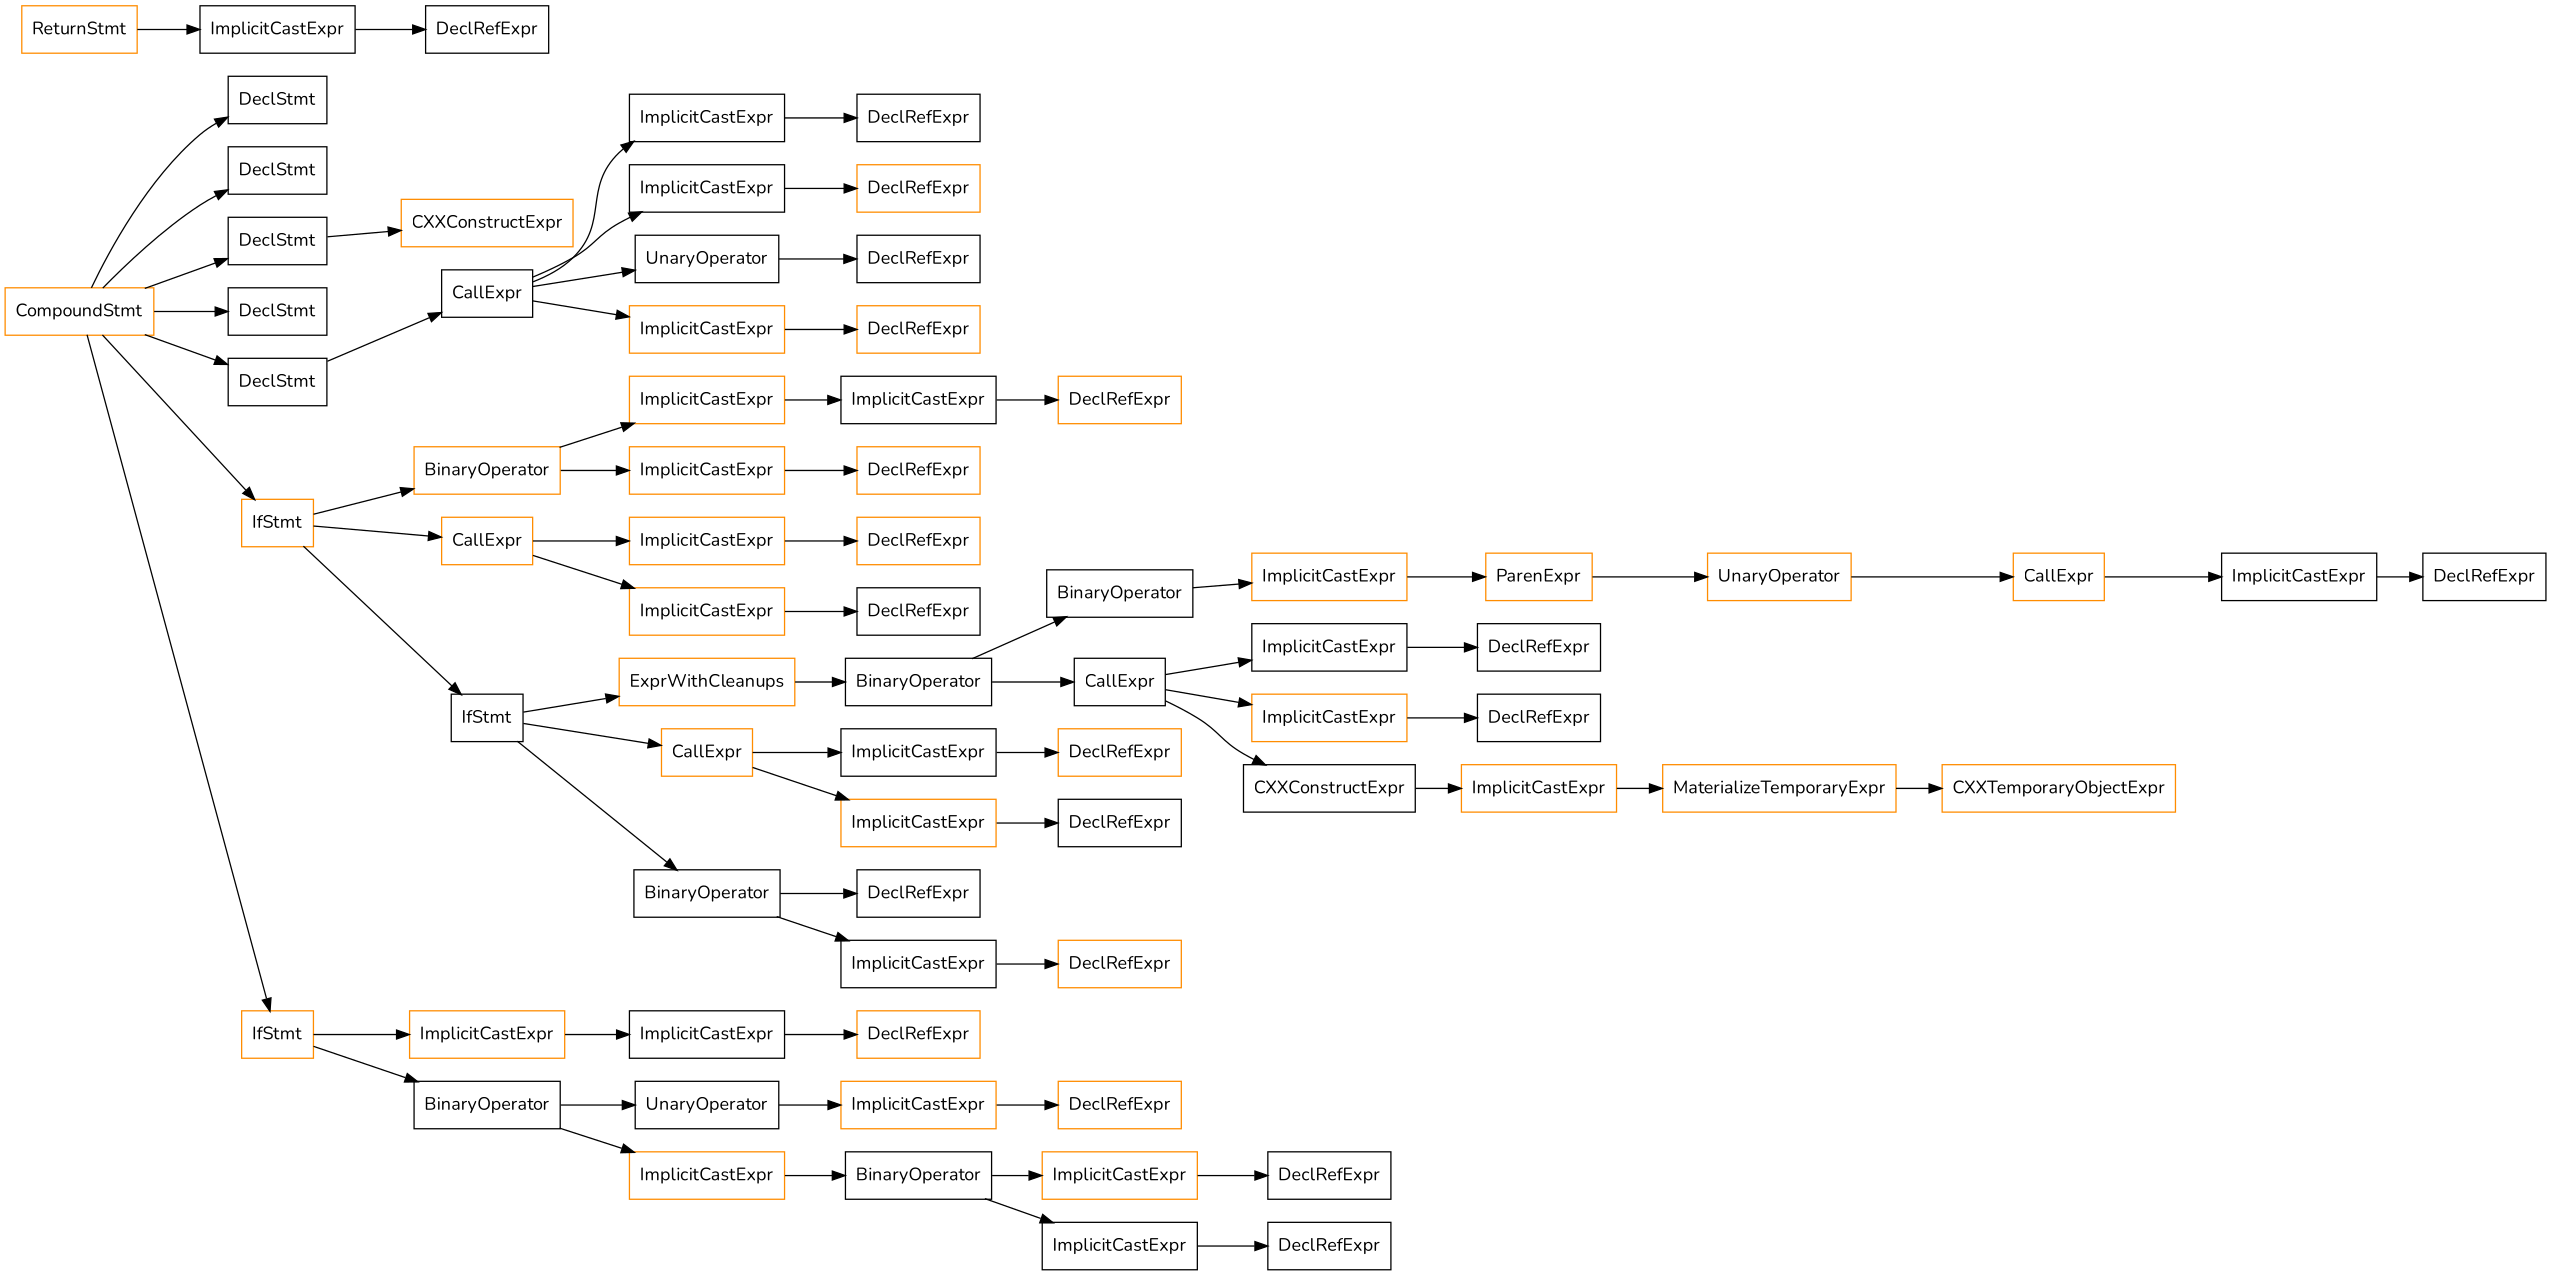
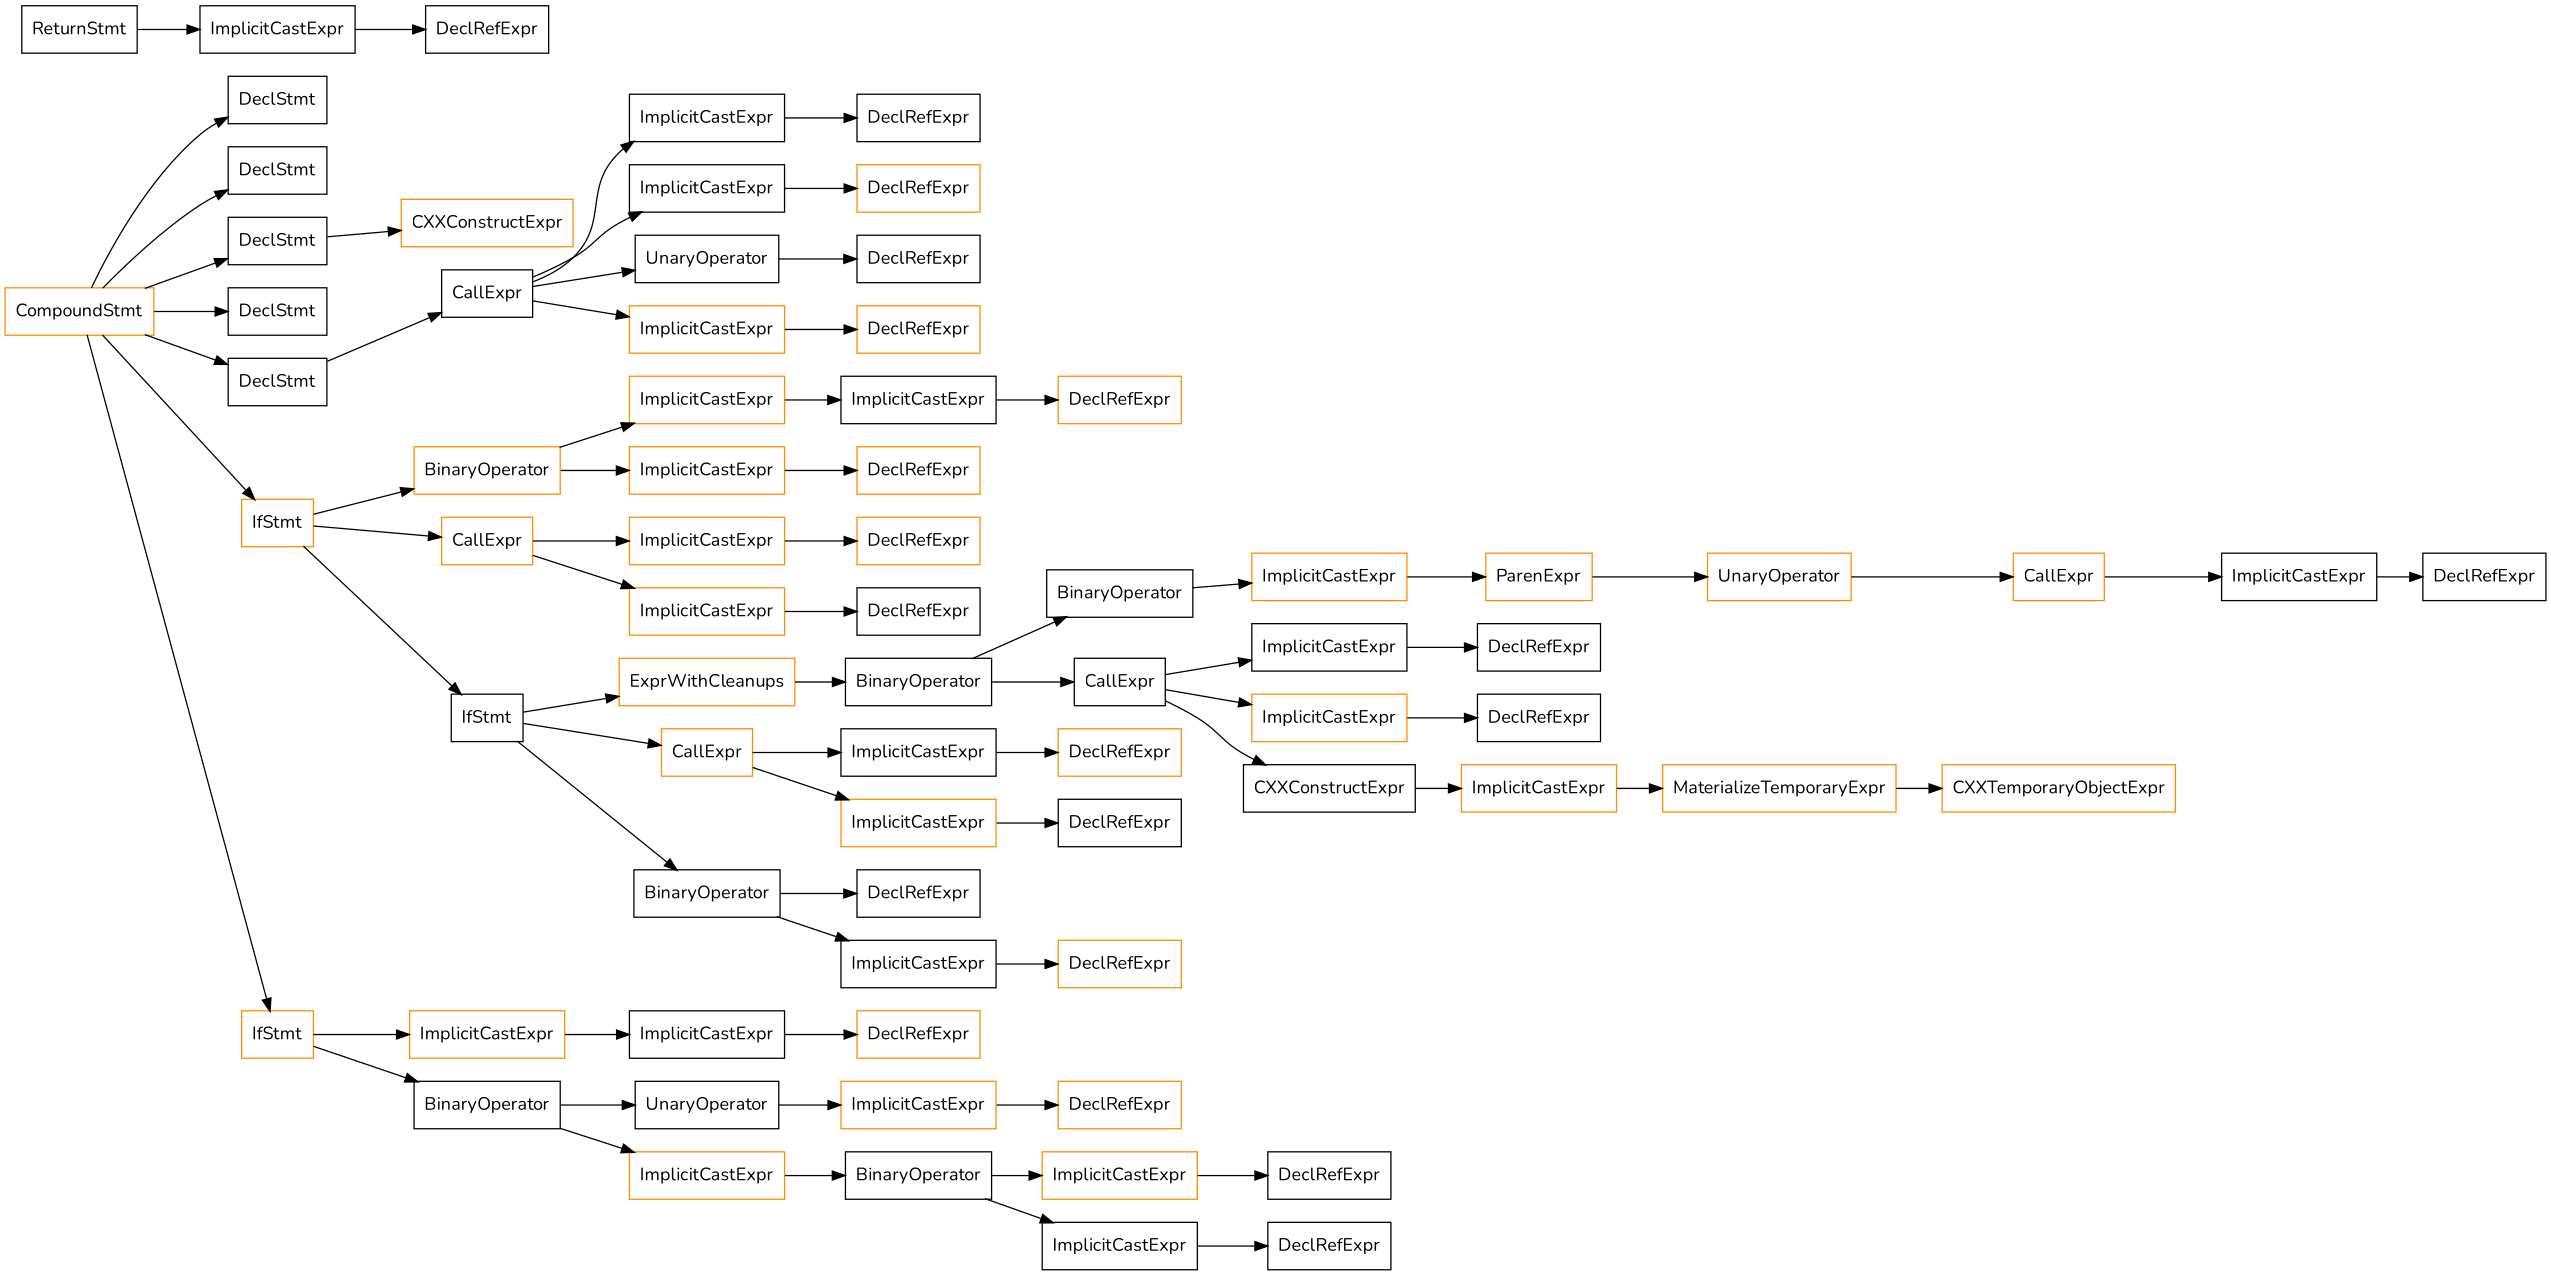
  digraph {
    fontname=Nunito
    rankdir=LR
    node [color=black fontname=Nunito shape=record]
    edge [fontname=Nunito]
    n1 [color=darkorange label="{CompoundStmt}"]
    n2 [label="{DeclStmt}"]
    n3 [label="{DeclStmt}"]
    n4 [label="{DeclStmt}"]
    n5 [label="{DeclStmt}"]
    n6 [label="{DeclStmt}"]
    n7 [color=darkorange label="{IfStmt}"]
    n8 [color=darkorange label="{IfStmt}"]
    n9 [color=darkorange label="{CXXConstructExpr}"]
    n10 [label="{CallExpr}"]
    n11 [color=darkorange label="{BinaryOperator}"]
    n12 [color=darkorange label="{CallExpr}"]
    n13 [label="{IfStmt}"]
    n14 [color=darkorange label="{ImplicitCastExpr}"]
    n15 [label="{BinaryOperator}"]
-   n16 [color=darkorange label="{ReturnStmt}"]
+   n16 [label="{ReturnStmt}"]
    n17 [label="{ImplicitCastExpr}"]
    n18 [label="{ImplicitCastExpr}"]
    n19 [label="{ImplicitCastExpr}"]
    n20 [label="{UnaryOperator}"]
    n21 [color=darkorange label="{ImplicitCastExpr}"]
    n22 [color=darkorange label="{ImplicitCastExpr}"]
    n23 [color=darkorange label="{ImplicitCastExpr}"]
    n24 [color=darkorange label="{ImplicitCastExpr}"]
    n25 [color=darkorange label="{ImplicitCastExpr}"]
    n26 [color=darkorange label="{ExprWithCleanups}"]
    n27 [color=darkorange label="{CallExpr}"]
    n28 [label="{BinaryOperator}"]
    n29 [label="{ImplicitCastExpr}"]
    n30 [label="{UnaryOperator}"]
    n31 [color=darkorange label="{ImplicitCastExpr}"]
    n32 [label="{DeclRefExpr}"]
    n33 [label="{DeclRefExpr}"]
    n34 [color=darkorange label="{DeclRefExpr}"]
    n35 [label="{DeclRefExpr}"]
    n36 [color=darkorange label="{DeclRefExpr}"]
    n37 [label="{ImplicitCastExpr}"]
    n38 [color=darkorange label="{DeclRefExpr}"]
    n39 [color=darkorange label="{DeclRefExpr}"]
    n40 [label="{DeclRefExpr}"]
    n41 [label="{BinaryOperator}"]
    n42 [label="{ImplicitCastExpr}"]
    n43 [color=darkorange label="{ImplicitCastExpr}"]
    n44 [label="{DeclRefExpr}"]
    n45 [label="{ImplicitCastExpr}"]
    n46 [color=darkorange label="{DeclRefExpr}"]
    n47 [label="{BinaryOperator}"]
    n48 [label="{CallExpr}"]
    n49 [color=darkorange label="{DeclRefExpr}"]
    n50 [label="{DeclRefExpr}"]
    n51 [color=darkorange label="{DeclRefExpr}"]
    n52 [color=darkorange label="{ImplicitCastExpr}"]
    n53 [label="{ImplicitCastExpr}"]
    n54 [color=darkorange label="{ImplicitCastExpr}"]
    n55 [label="{CXXConstructExpr}"]
    n56 [color=darkorange label="{ParenExpr}"]
    n57 [label="{DeclRefExpr}"]
    n58 [label="{DeclRefExpr}"]
    n59 [color=darkorange label="{ImplicitCastExpr}"]
    n60 [color=darkorange label="{UnaryOperator}"]
    n61 [color=darkorange label="{CallExpr}"]
    n62 [label="{ImplicitCastExpr}"]
    n63 [label="{DeclRefExpr}"]
    n64 [color=darkorange label="{MaterializeTemporaryExpr}"]
    n65 [color=darkorange label="{CXXTemporaryObjectExpr}"]
    n66 [color=darkorange label="{DeclRefExpr}"]
    n67 [color=darkorange label="{ImplicitCastExpr}"]
    n68 [label="{BinaryOperator}"]
    n69 [color=darkorange label="{DeclRefExpr}"]
    n70 [color=darkorange label="{ImplicitCastExpr}"]
    n71 [label="{ImplicitCastExpr}"]
    n72 [label="{DeclRefExpr}"]
    n73 [label="{DeclRefExpr}"]
    n1 -> n2
    n1 -> n3
    n1 -> n4
    n1 -> n5
    n1 -> n6
    n1 -> n7
    n1 -> n8
    n4 -> n9
    n6 -> n10
    n7 -> n11
    n7 -> n12
    n7 -> n13
    n8 -> n14
    n8 -> n15
    n10 -> n18
    n10 -> n19
    n10 -> n20
    n10 -> n21
    n11 -> n22
    n11 -> n23
    n12 -> n24
    n12 -> n25
    n13 -> n26
    n13 -> n27
    n13 -> n28
    n14 -> n29
    n15 -> n30
    n15 -> n31
    n16 -> n17
    n17 -> n32
    n18 -> n33
    n19 -> n34
    n20 -> n35
    n21 -> n36
    n22 -> n37
    n23 -> n38
    n24 -> n39
    n25 -> n40
    n26 -> n41
    n27 -> n42
    n27 -> n43
    n28 -> n44
    n28 -> n45
    n29 -> n66
    n30 -> n67
    n31 -> n68
    n37 -> n46
    n41 -> n47
    n41 -> n48
    n42 -> n49
    n43 -> n50
    n45 -> n51
    n47 -> n52
    n48 -> n53
    n48 -> n54
    n48 -> n55
    n52 -> n56
    n53 -> n57
    n54 -> n58
    n55 -> n59
    n56 -> n60
    n59 -> n64
    n60 -> n61
    n61 -> n62
    n62 -> n63
    n64 -> n65
    n67 -> n69
    n68 -> n70
    n68 -> n71
    n70 -> n72
    n71 -> n73
  }
